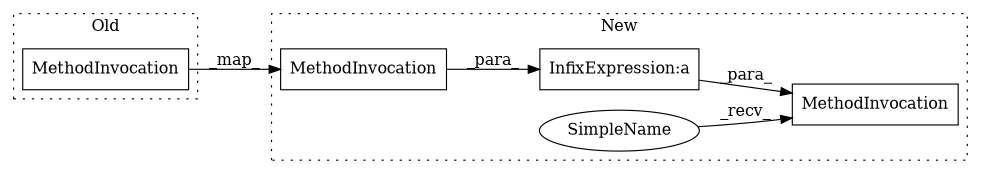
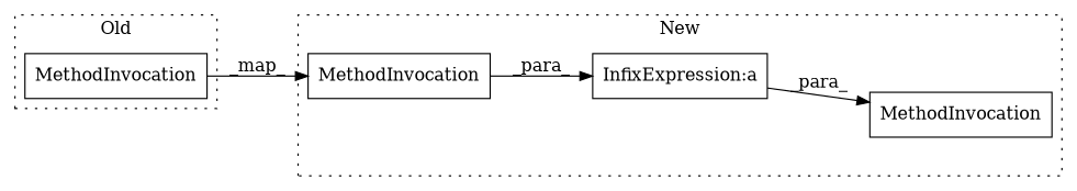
  digraph {
    rankdir=LR
    node [a=32 l="8,1" shape=box]
    n1 [label=MethodInvocation s="7691,7722"]
    n2 [l="5,1" label=MethodInvocation s="7740,7802"]
-   n3 [a=42 l=6 label=SimpleName s=7733 shape=ellipse]
    n4 [a=27 l=7638 label="InfixExpression:a" s=-1]
    n5 [label=MethodInvocation s="7847,7878"]
    subgraph cluster_1 {
      label=New
      style=dotted
      n1
      n2
-     n3
      n4
    }
    subgraph cluster_2 {
      label=Old
      style=dotted
      n5
    }
    n1 -> n4 [label=_para_]
-   n3 -> n2 [label=_recv_]
    n4 -> n2 [label=_para_]
    n5 -> n1 [label=_map_]
  }
